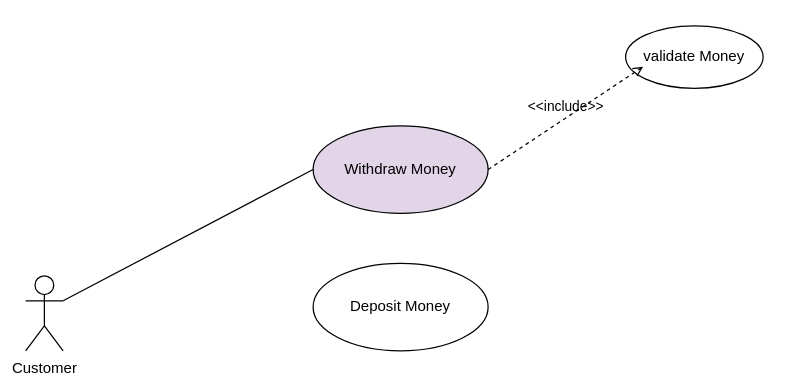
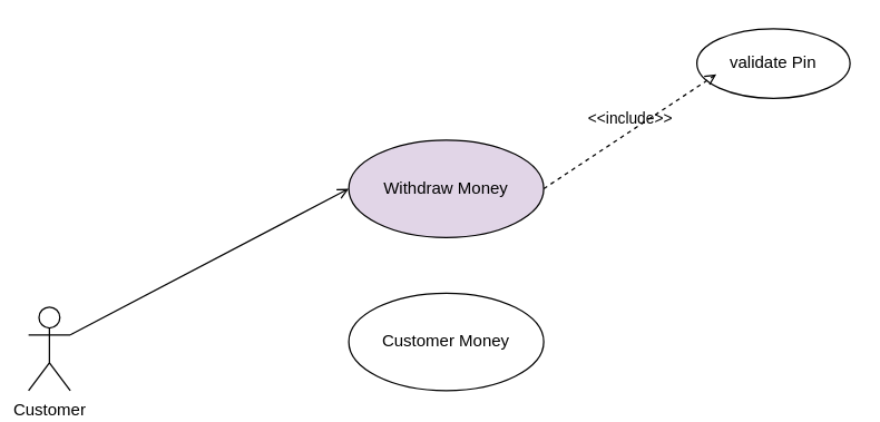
  <mxCell id="0" />
  <mxCell id="1" parent="0" />
  <mxCell id="2" value="Customer" style="shape=umlActor;verticalLabelPosition=bottom;verticalAlign=top;html=1;outlineConnect=0;" vertex="1" parent="1"><mxGeometry x="20" y="220" width="30" height="60" as="geometry" /></mxCell>
  <mxCell id="3" value="Withdraw Money" style="ellipse;whiteSpace=wrap;html=1;fillColor=#e1d5e7;" vertex="1" parent="1"><mxGeometry x="250" y="100" width="140" height="70" as="geometry" /></mxCell>
- <mxCell id="4" value="validate Money" style="ellipse;whiteSpace=wrap;html=1;" vertex="1" parent="1"><mxGeometry x="500" y="20" width="110" height="50" as="geometry" /></mxCell>
+ <mxCell id="4" value="validate Pin" style="ellipse;whiteSpace=wrap;html=1;" vertex="1" parent="1"><mxGeometry x="500" y="20" width="110" height="50" as="geometry" /></mxCell>
  <mxCell id="5" value="&amp;lt;&amp;lt;include&amp;gt;&amp;gt;" style="edgeStyle=none;html=1;endArrow=open;verticalAlign=bottom;dashed=1;labelBackgroundColor=none;rounded=0;entryX=0.036;entryY=0.656;entryDx=0;entryDy=0;entryPerimeter=0;exitX=1;exitY=0.5;exitDx=0;exitDy=0;" edge="1" parent="1" source="3"><mxGeometry width="160" relative="1" as="geometry"><mxPoint x="390" y="124.5" as="sourcePoint" /><mxPoint x="513.96" y="52.8" as="targetPoint" /></mxGeometry></mxCell>
- <mxCell id="6" value="" style="edgeStyle=none;html=1;endArrow=none;verticalAlign=bottom;rounded=0;entryX=0;entryY=0.5;entryDx=0;entryDy=0;exitX=1;exitY=0.333;exitDx=0;exitDy=0;exitPerimeter=0;" edge="1" parent="1" source="2" target="3"><mxGeometry width="160" relative="1" as="geometry"><mxPoint x="20" y="180" as="sourcePoint" /><mxPoint x="200" y="210" as="targetPoint" /></mxGeometry></mxCell>
- <mxCell id="7" value="Deposit Money" style="ellipse;whiteSpace=wrap;html=1;" vertex="1" parent="1"><mxGeometry x="250" y="210" width="140" height="70" as="geometry" /></mxCell>
+ <mxCell id="6" value="" style="edgeStyle=none;html=1;endArrow=open;verticalAlign=bottom;rounded=0;entryX=0;entryY=0.5;entryDx=0;entryDy=0;exitX=1;exitY=0.333;exitDx=0;exitDy=0;exitPerimeter=0;" edge="1" parent="1" source="2" target="3"><mxGeometry width="160" relative="1" as="geometry"><mxPoint x="20" y="180" as="sourcePoint" /><mxPoint x="200" y="210" as="targetPoint" /></mxGeometry></mxCell>
+ <mxCell id="7" value="Customer Money" style="ellipse;whiteSpace=wrap;html=1;" vertex="1" parent="1"><mxGeometry x="250" y="210" width="140" height="70" as="geometry" /></mxCell>
